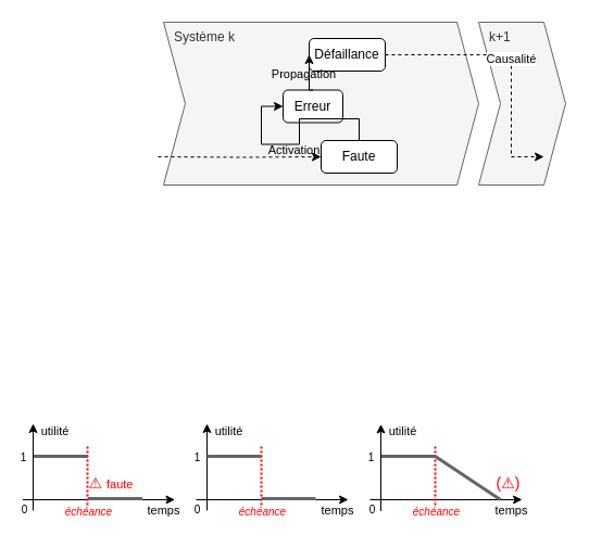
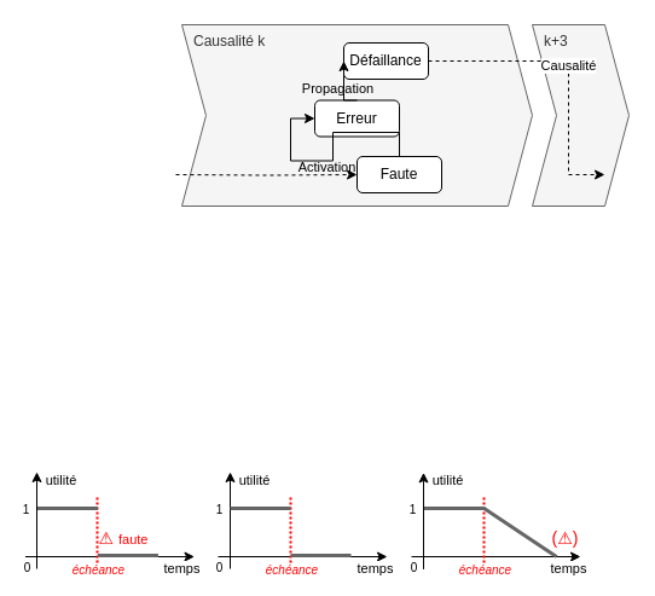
  <mxCell id="0" />
  <mxCell id="1" parent="0" />
  <mxCell id="2" value="" style="group" vertex="1" connectable="0" parent="1"><mxGeometry x="145" y="20" width="375" height="150" as="geometry" /></mxCell>
- <mxCell id="3" value="k+1" style="shape=step;perimeter=stepPerimeter;whiteSpace=wrap;html=1;fixedSize=1;verticalAlign=top;align=left;spacingLeft=8;fillColor=#f5f5f5;fontColor=#333333;strokeColor=#666666;" vertex="1" parent="2"><mxGeometry x="295" width="80" height="150" as="geometry" /></mxCell>
- <mxCell id="4" value="Système k" style="shape=step;perimeter=stepPerimeter;whiteSpace=wrap;html=1;fixedSize=1;verticalAlign=top;align=left;spacingLeft=8;fillColor=#f5f5f5;fontColor=#333333;strokeColor=#666666;" vertex="1" parent="2"><mxGeometry x="5" width="290" height="150" as="geometry" /></mxCell>
+ <mxCell id="3" value="k+3" style="shape=step;perimeter=stepPerimeter;whiteSpace=wrap;html=1;fixedSize=1;verticalAlign=top;align=left;spacingLeft=8;fillColor=#f5f5f5;fontColor=#333333;strokeColor=#666666;" vertex="1" parent="2"><mxGeometry x="295" width="80" height="150" as="geometry" /></mxCell>
+ <mxCell id="4" value="Causalité k" style="shape=step;perimeter=stepPerimeter;whiteSpace=wrap;html=1;fixedSize=1;verticalAlign=top;align=left;spacingLeft=8;fillColor=#f5f5f5;fontColor=#333333;strokeColor=#666666;" vertex="1" parent="2"><mxGeometry x="5" width="290" height="150" as="geometry" /></mxCell>
  <mxCell id="5" value="Faute" style="rounded=1;whiteSpace=wrap;html=1;align=center;verticalAlign=middle;" vertex="1" parent="2"><mxGeometry x="150" y="109" width="70" height="30" as="geometry" /></mxCell>
- <mxCell id="6" value="Erreur" style="rounded=1;whiteSpace=wrap;html=1;align=center;verticalAlign=middle;" vertex="1" parent="2"><mxGeometry x="115" y="62.5" width="55" height="30" as="geometry" /></mxCell>
+ <mxCell id="6" value="Erreur" style="rounded=1;whiteSpace=wrap;html=1;align=center;verticalAlign=middle;" vertex="1" parent="2"><mxGeometry x="115" y="62.5" width="70" height="30" as="geometry" /></mxCell>
  <mxCell id="7" value="Activation" style="edgeStyle=orthogonalEdgeStyle;rounded=0;orthogonalLoop=1;jettySize=auto;html=1;labelBackgroundColor=none;elbow=vertical;exitX=0.5;exitY=0;exitDx=0;exitDy=0;entryX=0;entryY=0.5;entryDx=0;entryDy=0;" edge="1" parent="2" source="5" target="6"><mxGeometry x="0.103" y="5" relative="1" as="geometry"><mxPoint as="offset" /></mxGeometry></mxCell>
  <mxCell id="8" value="Défaillance" style="rounded=1;whiteSpace=wrap;html=1;align=center;verticalAlign=middle;" vertex="1" parent="2"><mxGeometry x="139" y="15" width="70" height="30" as="geometry" /></mxCell>
  <mxCell id="9" value="Propagation" style="edgeStyle=orthogonalEdgeStyle;rounded=0;orthogonalLoop=1;jettySize=auto;html=1;labelBackgroundColor=none;entryX=0;entryY=0.5;entryDx=0;entryDy=0;exitX=0.5;exitY=0;exitDx=0;exitDy=0;" edge="1" parent="2" source="6" target="8"><mxGeometry x="-0.02" y="5" relative="1" as="geometry"><mxPoint as="offset" /></mxGeometry></mxCell>
  <mxCell id="10" value="" style="edgeStyle=orthogonalEdgeStyle;rounded=0;orthogonalLoop=1;jettySize=auto;html=1;entryX=0;entryY=0.5;entryDx=0;entryDy=0;dashed=1;" edge="1" parent="2" target="5"><mxGeometry relative="1" as="geometry"><mxPoint x="585" y="55" as="targetPoint" /><mxPoint y="124" as="sourcePoint" /></mxGeometry></mxCell>
  <mxCell id="11" value="" style="rounded=1;whiteSpace=wrap;html=1;align=center;verticalAlign=middle;fillColor=none;strokeColor=none;" vertex="1" parent="2"><mxGeometry x="355" y="109" width="20" height="30" as="geometry" /></mxCell>
  <mxCell id="12" value="Causalité" style="edgeStyle=elbowEdgeStyle;rounded=0;orthogonalLoop=1;jettySize=auto;html=1;startArrow=none;dashed=1;labelBackgroundColor=default;" edge="1" parent="2" source="8" target="11"><mxGeometry relative="1" as="geometry"><mxPoint x="325" y="200" as="targetPoint" /><Array as="points"><mxPoint x="325" y="80" /></Array></mxGeometry></mxCell>
  <mxCell id="13" value="temps" style="endArrow=classic;html=1;rounded=0;labelBackgroundColor=default;" edge="1" parent="1"><mxGeometry x="0.857" y="-10" width="50" height="50" relative="1" as="geometry"><mxPoint x="340" y="460" as="sourcePoint" /><mxPoint x="480" y="460" as="targetPoint" /><mxPoint as="offset" /></mxGeometry></mxCell>
  <mxCell id="14" value="échéance" style="edgeLabel;html=1;align=center;verticalAlign=middle;resizable=0;points=[];fontStyle=2;fontSize=10;fontColor=#FF0000;" vertex="1" connectable="0" parent="13"><mxGeometry x="0.202" y="1" relative="1" as="geometry"><mxPoint x="-24" y="11" as="offset" /></mxGeometry></mxCell>
  <mxCell id="15" value="" style="endArrow=none;dashed=1;html=1;rounded=0;labelBackgroundColor=default;fillColor=#f8cecc;strokeColor=#FF0000;strokeWidth=2;dashPattern=1 1;" edge="1" parent="1"><mxGeometry width="50" height="50" relative="1" as="geometry"><mxPoint x="400" y="465" as="sourcePoint" /><mxPoint x="400" y="410" as="targetPoint" /></mxGeometry></mxCell>
  <mxCell id="16" value="(⚠)" style="edgeLabel;html=1;align=center;verticalAlign=middle;resizable=0;points=[];fontSize=14;fontColor=#FF0000;labelBackgroundColor=none;" vertex="1" connectable="0" parent="15"><mxGeometry x="-0.366" y="1" relative="1" as="geometry"><mxPoint x="67" y="-4" as="offset" /></mxGeometry></mxCell>
  <mxCell id="17" value="" style="endArrow=none;html=1;rounded=0;labelBackgroundColor=default;strokeWidth=3;fillColor=#f5f5f5;strokeColor=#666666;" edge="1" parent="1"><mxGeometry width="50" height="50" relative="1" as="geometry"><mxPoint x="350" y="420" as="sourcePoint" /><mxPoint x="460" y="460" as="targetPoint" /><Array as="points"><mxPoint x="400" y="420" /></Array></mxGeometry></mxCell>
  <mxCell id="18" value="utilité" style="endArrow=classic;html=1;rounded=0;labelBackgroundColor=default;" edge="1" parent="1"><mxGeometry x="0.818" y="-20" width="50" height="50" relative="1" as="geometry"><mxPoint x="190" y="470" as="sourcePoint" /><mxPoint x="190" y="390" as="targetPoint" /><mxPoint as="offset" /></mxGeometry></mxCell>
  <mxCell id="19" value="&lt;font color=&quot;#000000&quot;&gt;1&lt;/font&gt;" style="edgeLabel;html=1;align=center;verticalAlign=middle;resizable=0;points=[];fontSize=10;fontColor=#FF0000;" vertex="1" connectable="0" parent="18"><mxGeometry x="-0.284" y="-1" relative="1" as="geometry"><mxPoint x="-11" y="-21" as="offset" /></mxGeometry></mxCell>
  <mxCell id="20" value="temps" style="endArrow=classic;html=1;rounded=0;labelBackgroundColor=default;" edge="1" parent="1"><mxGeometry x="0.857" y="-10" width="50" height="50" relative="1" as="geometry"><mxPoint x="180" y="460" as="sourcePoint" /><mxPoint x="320" y="460" as="targetPoint" /><mxPoint as="offset" /></mxGeometry></mxCell>
  <mxCell id="21" value="échéance" style="edgeLabel;html=1;align=center;verticalAlign=middle;resizable=0;points=[];fontStyle=2;fontSize=10;fontColor=#FF0000;" vertex="1" connectable="0" parent="20"><mxGeometry x="0.202" y="1" relative="1" as="geometry"><mxPoint x="-24" y="11" as="offset" /></mxGeometry></mxCell>
  <mxCell id="22" value="" style="endArrow=none;dashed=1;html=1;rounded=0;labelBackgroundColor=default;fillColor=#f8cecc;strokeColor=#FF0000;strokeWidth=2;dashPattern=1 1;" edge="1" parent="1"><mxGeometry width="50" height="50" relative="1" as="geometry"><mxPoint x="240" y="465" as="sourcePoint" /><mxPoint x="240" y="410" as="targetPoint" /></mxGeometry></mxCell>
  <mxCell id="23" value="" style="endArrow=none;html=1;rounded=0;labelBackgroundColor=default;strokeWidth=3;fillColor=#f5f5f5;strokeColor=#666666;" edge="1" parent="1"><mxGeometry width="50" height="50" relative="1" as="geometry"><mxPoint x="190" y="420" as="sourcePoint" /><mxPoint x="240" y="420" as="targetPoint" /><Array as="points" /></mxGeometry></mxCell>
  <mxCell id="24" value="" style="endArrow=none;html=1;rounded=0;labelBackgroundColor=default;strokeWidth=3;fillColor=#f5f5f5;strokeColor=#666666;" edge="1" parent="1"><mxGeometry width="50" height="50" relative="1" as="geometry"><mxPoint x="240" y="459" as="sourcePoint" /><mxPoint x="290" y="459" as="targetPoint" /><Array as="points" /></mxGeometry></mxCell>
  <mxCell id="25" value="temps" style="endArrow=classic;html=1;rounded=0;labelBackgroundColor=default;" edge="1" parent="1"><mxGeometry x="0.857" y="-10" width="50" height="50" relative="1" as="geometry"><mxPoint x="20.48" y="460" as="sourcePoint" /><mxPoint x="160.48" y="460" as="targetPoint" /><mxPoint as="offset" /></mxGeometry></mxCell>
  <mxCell id="26" value="échéance" style="edgeLabel;html=1;align=center;verticalAlign=middle;resizable=0;points=[];fontColor=#FF0000;fontStyle=2;fontSize=10;" vertex="1" connectable="0" parent="25"><mxGeometry x="0.202" y="1" relative="1" as="geometry"><mxPoint x="-24" y="11" as="offset" /></mxGeometry></mxCell>
  <mxCell id="27" value="" style="endArrow=none;dashed=1;html=1;rounded=0;labelBackgroundColor=default;fillColor=#f8cecc;strokeColor=#FF0000;strokeWidth=2;dashPattern=1 1;" edge="1" parent="1"><mxGeometry width="50" height="50" relative="1" as="geometry"><mxPoint x="80" y="465" as="sourcePoint" /><mxPoint x="80" y="410" as="targetPoint" /></mxGeometry></mxCell>
  <mxCell id="28" value="&lt;span class=&quot;box&quot;&gt;&lt;font style=&quot;font-size: 14px&quot;&gt;⚠&amp;nbsp;&lt;/font&gt;&lt;/span&gt;faute&amp;nbsp;" style="edgeLabel;html=1;align=center;verticalAlign=middle;resizable=0;points=[];fontColor=#FF0000;labelBackgroundColor=none;" vertex="1" connectable="0" parent="27"><mxGeometry x="-0.427" y="1" relative="1" as="geometry"><mxPoint x="23" y="-5" as="offset" /></mxGeometry></mxCell>
  <mxCell id="29" value="" style="endArrow=none;html=1;rounded=0;labelBackgroundColor=default;strokeWidth=3;fillColor=#f5f5f5;strokeColor=#666666;" edge="1" parent="1"><mxGeometry width="50" height="50" relative="1" as="geometry"><mxPoint x="30.48" y="420" as="sourcePoint" /><mxPoint x="80.48" y="420" as="targetPoint" /><Array as="points" /></mxGeometry></mxCell>
  <mxCell id="30" value="" style="endArrow=none;html=1;rounded=0;labelBackgroundColor=default;strokeWidth=3;fillColor=#f5f5f5;strokeColor=#666666;" edge="1" parent="1"><mxGeometry width="50" height="50" relative="1" as="geometry"><mxPoint x="80.48" y="459" as="sourcePoint" /><mxPoint x="130.48" y="459" as="targetPoint" /><Array as="points" /></mxGeometry></mxCell>
  <mxCell id="31" value="&lt;font color=&quot;#000000&quot;&gt;0&lt;br&gt;&lt;/font&gt;" style="edgeLabel;html=1;align=center;verticalAlign=middle;resizable=0;points=[];fontSize=10;fontColor=#FF0000;spacingRight=0;spacingLeft=0;labelBackgroundColor=#FFFFFF;" vertex="1" connectable="0" parent="1"><mxGeometry x="189.52" y="439.999" as="geometry"><mxPoint x="-9" y="29" as="offset" /></mxGeometry></mxCell>
  <mxCell id="32" value="utilité" style="endArrow=classic;html=1;rounded=0;labelBackgroundColor=default;" edge="1" parent="1"><mxGeometry x="0.818" y="-20" width="50" height="50" relative="1" as="geometry"><mxPoint x="30" y="470" as="sourcePoint" /><mxPoint x="30" y="390" as="targetPoint" /><mxPoint as="offset" /></mxGeometry></mxCell>
  <mxCell id="33" value="&lt;font color=&quot;#000000&quot;&gt;1&lt;/font&gt;" style="edgeLabel;html=1;align=center;verticalAlign=middle;resizable=0;points=[];fontSize=10;fontColor=#FF0000;" vertex="1" connectable="0" parent="32"><mxGeometry x="-0.284" y="-1" relative="1" as="geometry"><mxPoint x="-11" y="-21" as="offset" /></mxGeometry></mxCell>
  <mxCell id="34" value="&lt;font color=&quot;#000000&quot;&gt;0&lt;br&gt;&lt;/font&gt;" style="edgeLabel;html=1;align=center;verticalAlign=middle;resizable=0;points=[];fontSize=10;fontColor=#FF0000;" vertex="1" connectable="0" parent="1"><mxGeometry x="30" y="439.999" as="geometry"><mxPoint x="-9" y="29" as="offset" /></mxGeometry></mxCell>
  <mxCell id="35" value="utilité" style="endArrow=classic;html=1;rounded=0;labelBackgroundColor=default;" edge="1" parent="1"><mxGeometry x="0.818" y="-20" width="50" height="50" relative="1" as="geometry"><mxPoint x="350" y="470.43" as="sourcePoint" /><mxPoint x="350" y="390.43" as="targetPoint" /><mxPoint as="offset" /></mxGeometry></mxCell>
  <mxCell id="36" value="&lt;font color=&quot;#000000&quot;&gt;1&lt;/font&gt;" style="edgeLabel;html=1;align=center;verticalAlign=middle;resizable=0;points=[];fontSize=10;fontColor=#FF0000;" vertex="1" connectable="0" parent="35"><mxGeometry x="-0.284" y="-1" relative="1" as="geometry"><mxPoint x="-11" y="-21" as="offset" /></mxGeometry></mxCell>
  <mxCell id="37" value="&lt;font color=&quot;#000000&quot;&gt;0&lt;br&gt;&lt;/font&gt;" style="edgeLabel;html=1;align=center;verticalAlign=middle;resizable=0;points=[];fontSize=10;fontColor=#FF0000;" vertex="1" connectable="0" parent="1"><mxGeometry x="350" y="439.999" as="geometry"><mxPoint x="-9" y="29" as="offset" /></mxGeometry></mxCell>
